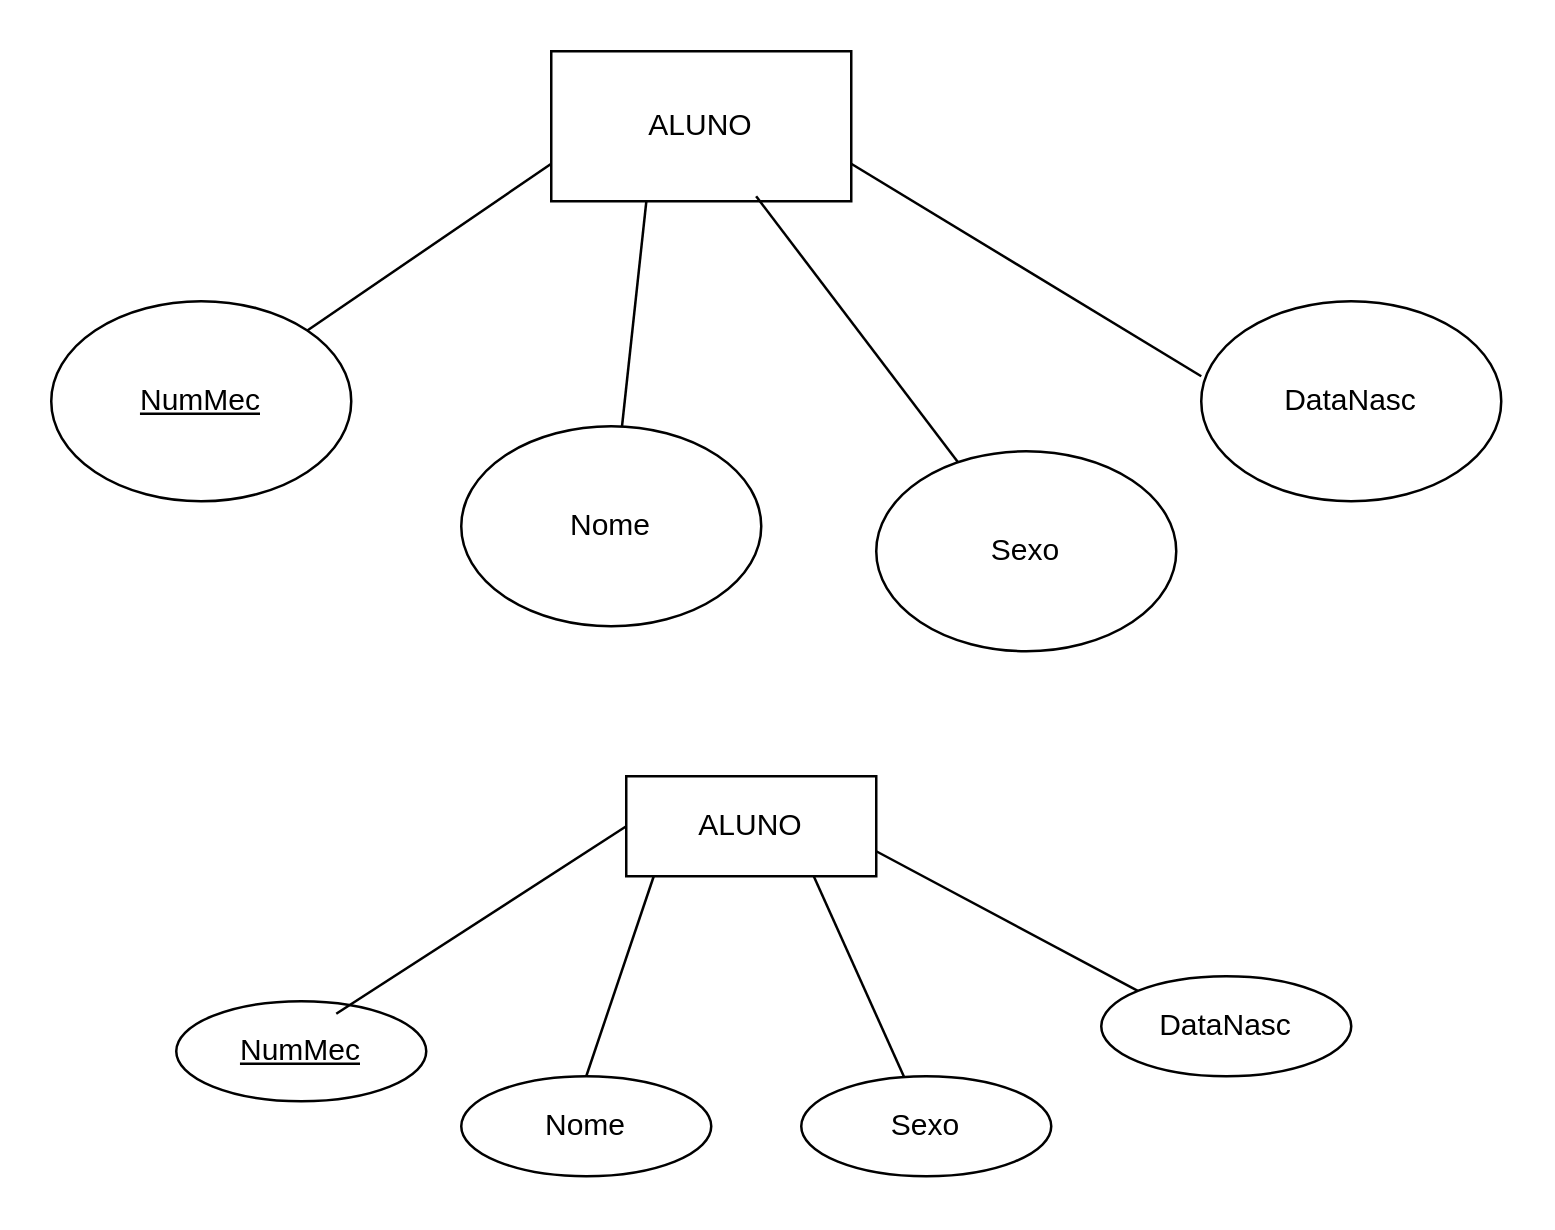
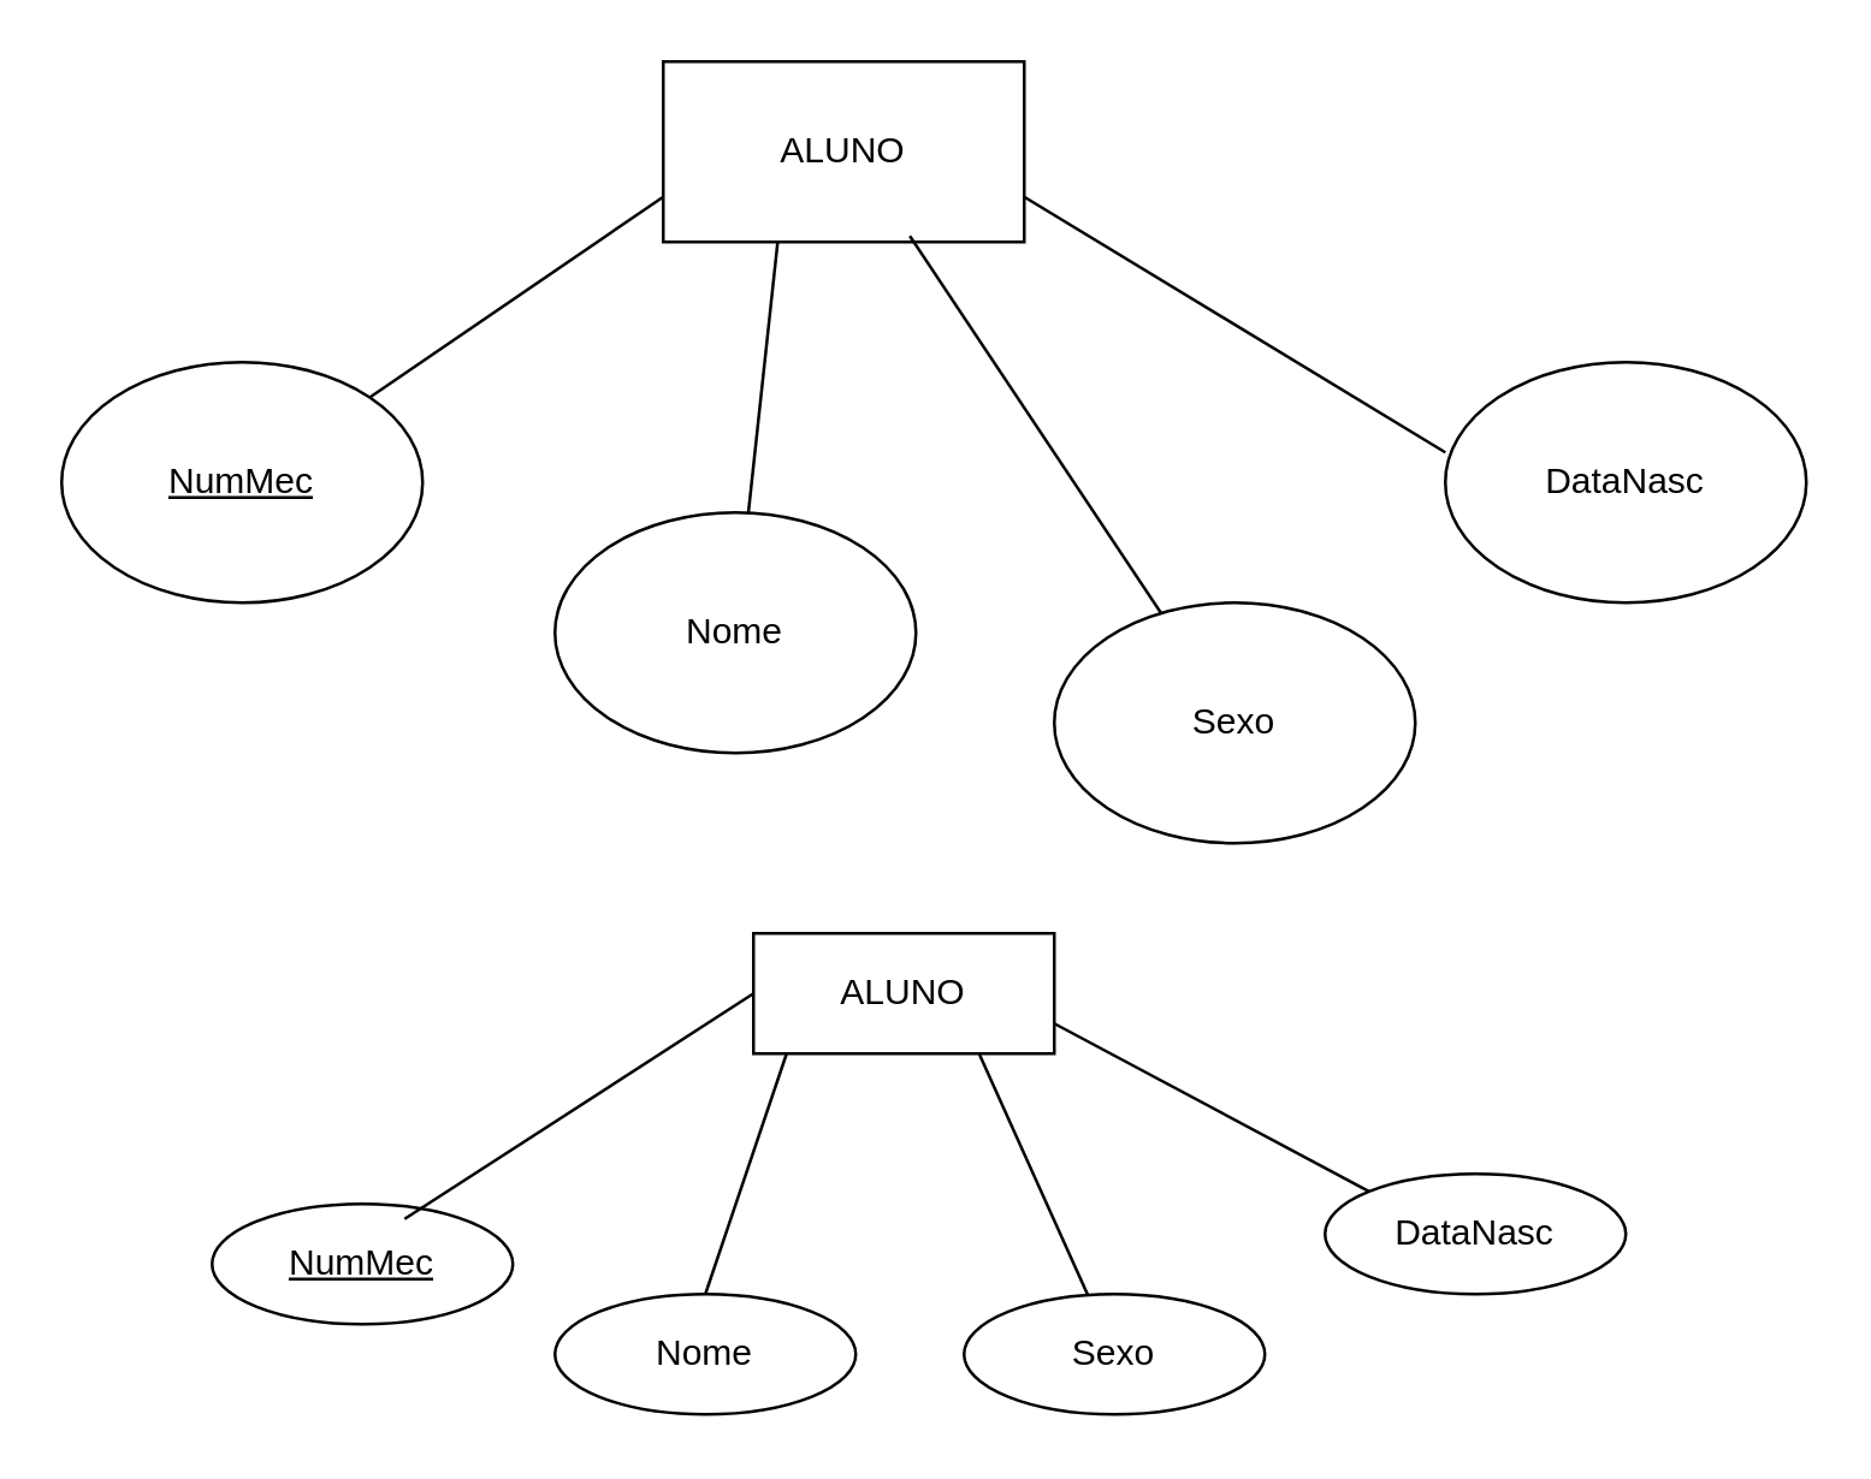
  <mxCell id="0" />
  <mxCell id="1" parent="0" />
  <mxCell id="2" value="ALUNO" style="rounded=0;whiteSpace=wrap;html=1;" vertex="1" parent="1"><mxGeometry x="220" y="20" width="120" height="60" as="geometry" /></mxCell>
  <mxCell id="3" value="&lt;u&gt;NumMec&lt;/u&gt;" style="ellipse;whiteSpace=wrap;html=1;" vertex="1" parent="1"><mxGeometry x="20" y="120" width="120" height="80" as="geometry" /></mxCell>
  <mxCell id="4" value="Nome" style="ellipse;whiteSpace=wrap;html=1;" vertex="1" parent="1"><mxGeometry x="184" y="170" width="120" height="80" as="geometry" /></mxCell>
- <mxCell id="5" value="Sexo" style="ellipse;whiteSpace=wrap;html=1;" vertex="1" parent="1"><mxGeometry x="350" y="180" width="120" height="80" as="geometry" /></mxCell>
+ <mxCell id="5" value="Sexo" style="ellipse;whiteSpace=wrap;html=1;" vertex="1" parent="1"><mxGeometry x="350" y="200" width="120" height="80" as="geometry" /></mxCell>
  <mxCell id="6" value="DataNasc" style="ellipse;whiteSpace=wrap;html=1;" vertex="1" parent="1"><mxGeometry x="480" y="120" width="120" height="80" as="geometry" /></mxCell>
  <mxCell id="7" value="" style="endArrow=none;html=1;rounded=0;entryX=0;entryY=0.75;entryDx=0;entryDy=0;exitX=1;exitY=0;exitDx=0;exitDy=0;" edge="1" parent="1" source="3" target="2"><mxGeometry width="50" height="50" relative="1" as="geometry"><mxPoint x="160" y="130" as="sourcePoint" /><mxPoint x="210" y="80" as="targetPoint" /></mxGeometry></mxCell>
  <mxCell id="8" value="" style="endArrow=none;html=1;rounded=0;entryX=0.317;entryY=1;entryDx=0;entryDy=0;entryPerimeter=0;" edge="1" parent="1" source="4" target="2"><mxGeometry width="50" height="50" relative="1" as="geometry"><mxPoint x="132" y="142" as="sourcePoint" /><mxPoint x="230" y="75" as="targetPoint" /><Array as="points" /></mxGeometry></mxCell>
  <mxCell id="9" value="" style="endArrow=none;html=1;rounded=0;entryX=0.683;entryY=0.967;entryDx=0;entryDy=0;entryPerimeter=0;" edge="1" parent="1" source="5" target="2"><mxGeometry width="50" height="50" relative="1" as="geometry"><mxPoint x="142" y="152" as="sourcePoint" /><mxPoint x="240" y="85" as="targetPoint" /><Array as="points" /></mxGeometry></mxCell>
  <mxCell id="10" value="" style="endArrow=none;html=1;rounded=0;entryX=1;entryY=0.75;entryDx=0;entryDy=0;exitX=0;exitY=0.375;exitDx=0;exitDy=0;exitPerimeter=0;" edge="1" parent="1" source="6" target="2"><mxGeometry width="50" height="50" relative="1" as="geometry"><mxPoint x="152" y="162" as="sourcePoint" /><mxPoint x="250" y="95" as="targetPoint" /></mxGeometry></mxCell>
  <mxCell id="11" value="ALUNO" style="whiteSpace=wrap;html=1;align=center;" vertex="1" parent="1"><mxGeometry x="250" y="310" width="100" height="40" as="geometry" /></mxCell>
  <mxCell id="12" value="&lt;u&gt;NumMec&lt;/u&gt;" style="ellipse;whiteSpace=wrap;html=1;align=center;" vertex="1" parent="1"><mxGeometry x="70" y="400" width="100" height="40" as="geometry" /></mxCell>
  <mxCell id="13" value="Nome" style="ellipse;whiteSpace=wrap;html=1;align=center;" vertex="1" parent="1"><mxGeometry x="184" y="430" width="100" height="40" as="geometry" /></mxCell>
  <mxCell id="14" value="Sexo&lt;span style=&quot;color: rgba(0, 0, 0, 0); font-family: monospace; font-size: 0px; text-align: start; text-wrap: nowrap;&quot;&gt;%3CmxGraphModel%3E%3Croot%3E%3CmxCell%20id%3D%220%22%2F%3E%3CmxCell%20id%3D%221%22%20parent%3D%220%22%2F%3E%3CmxCell%20id%3D%222%22%20value%3D%22Nome%22%20style%3D%22ellipse%3BwhiteSpace%3Dwrap%3Bhtml%3D1%3Balign%3Dcenter%3B%22%20vertex%3D%221%22%20parent%3D%221%22%3E%3CmxGeometry%20x%3D%22294%22%20y%3D%22490%22%20width%3D%22100%22%20height%3D%2240%22%20as%3D%22geometry%22%2F%3E%3C%2FmxCell%3E%3C%2Froot%3E%3C%2FmxGraphModel%3E&lt;/span&gt;" style="ellipse;whiteSpace=wrap;html=1;align=center;" vertex="1" parent="1"><mxGeometry x="320" y="430" width="100" height="40" as="geometry" /></mxCell>
  <mxCell id="15" value="DataNasc" style="ellipse;whiteSpace=wrap;html=1;align=center;" vertex="1" parent="1"><mxGeometry x="440" y="390" width="100" height="40" as="geometry" /></mxCell>
  <mxCell id="16" value="" style="endArrow=none;html=1;rounded=0;entryX=0.64;entryY=0.125;entryDx=0;entryDy=0;entryPerimeter=0;exitX=0;exitY=0.5;exitDx=0;exitDy=0;" edge="1" parent="1" source="11" target="12"><mxGeometry relative="1" as="geometry"><mxPoint x="220" y="330" as="sourcePoint" /><mxPoint x="380" y="330" as="targetPoint" /></mxGeometry></mxCell>
  <mxCell id="17" value="" style="endArrow=none;html=1;rounded=0;entryX=0.5;entryY=0;entryDx=0;entryDy=0;exitX=0.11;exitY=1;exitDx=0;exitDy=0;exitPerimeter=0;" edge="1" parent="1" source="11" target="13"><mxGeometry relative="1" as="geometry"><mxPoint x="260" y="340" as="sourcePoint" /><mxPoint x="144" y="415" as="targetPoint" /></mxGeometry></mxCell>
  <mxCell id="18" value="" style="endArrow=none;html=1;rounded=0;exitX=0.75;exitY=1;exitDx=0;exitDy=0;" edge="1" parent="1" source="11" target="14"><mxGeometry relative="1" as="geometry"><mxPoint x="271" y="360" as="sourcePoint" /><mxPoint x="244" y="440" as="targetPoint" /></mxGeometry></mxCell>
  <mxCell id="19" value="" style="endArrow=none;html=1;rounded=0;exitX=1;exitY=0.75;exitDx=0;exitDy=0;entryX=0;entryY=0;entryDx=0;entryDy=0;" edge="1" parent="1" source="11" target="15"><mxGeometry relative="1" as="geometry"><mxPoint x="281" y="370" as="sourcePoint" /><mxPoint x="450" y="410" as="targetPoint" /></mxGeometry></mxCell>
